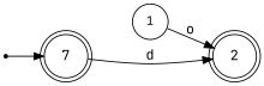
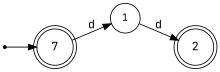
  digraph {
    fontname="JetBrains Mono"
    rankdir=LR
    node [fontname="JetBrains Mono" fontsize=14 shape=doublecircle]
    edge [fontname="JetBrains Mono"]
    n1 [label=7]
    n2 [fontsize=12 label=1 shape=circle]
    n3 [label=2]
    n4 [label=2 shape=point]
-   n1 -> n3 [label=d]
-   n2 -> n3 [label=o]
+   n1 -> n2 [label=d]
+   n2 -> n3 [label=d]
    n4 -> n1
  }
